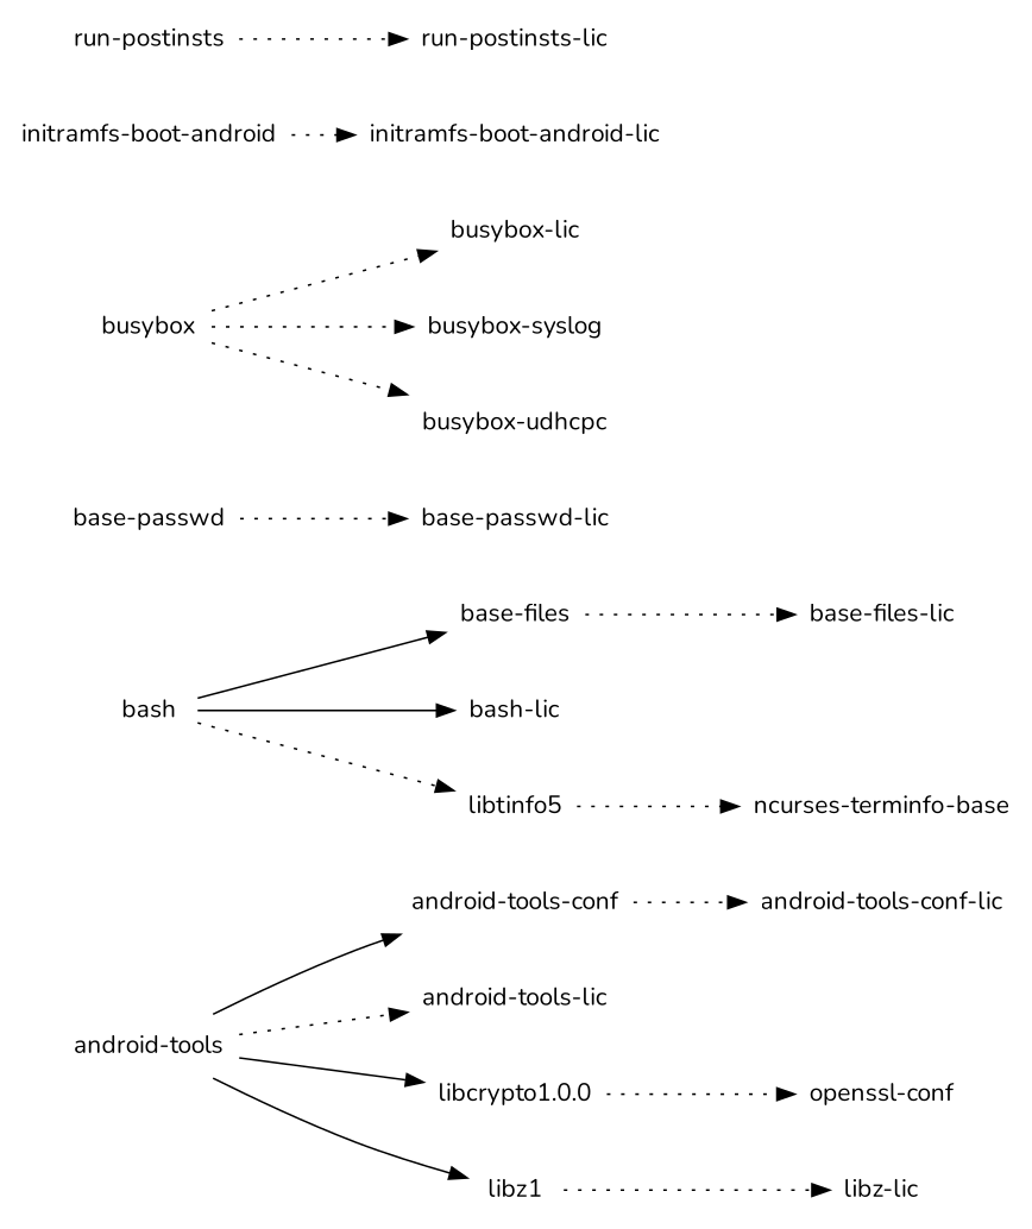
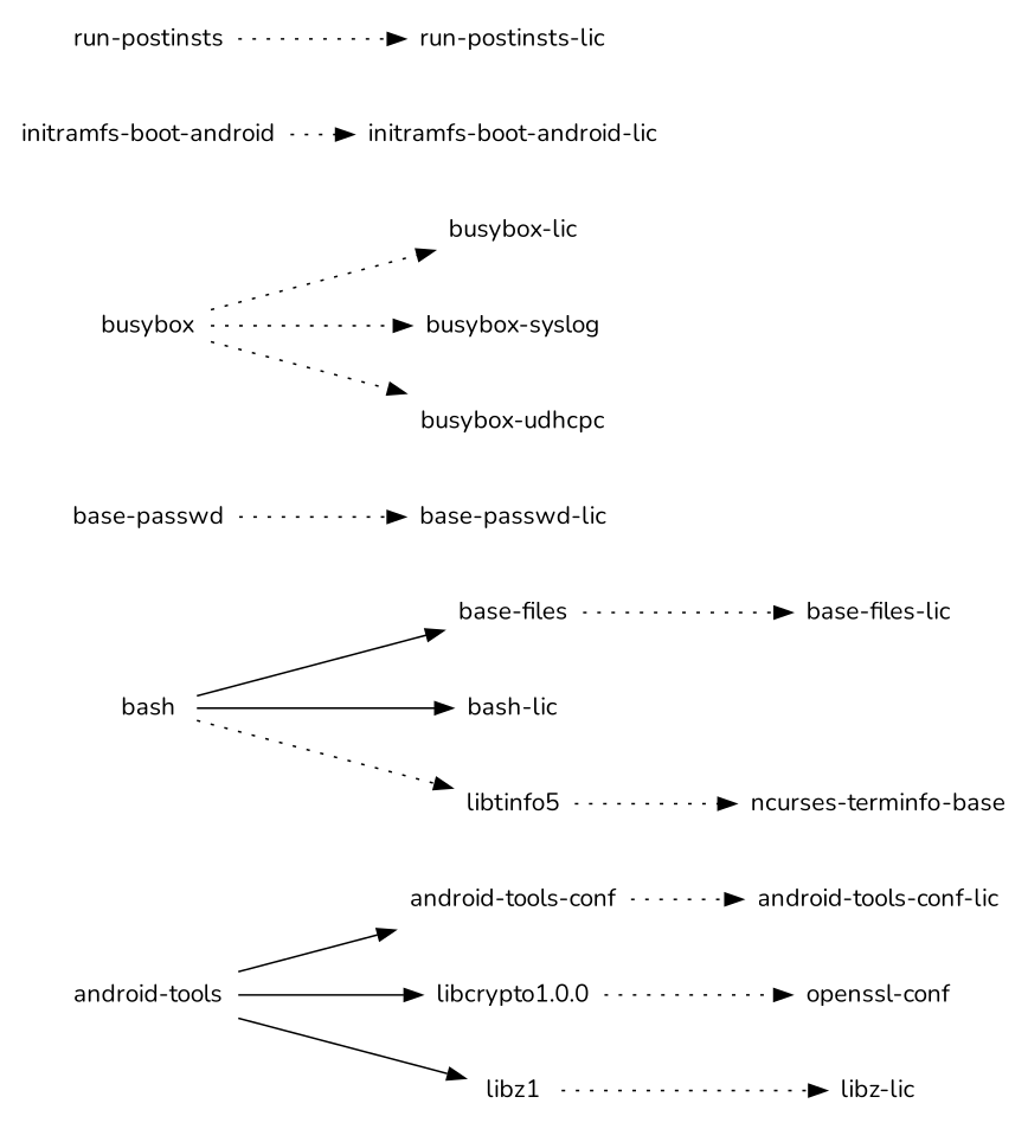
  digraph {
    fontname=Nunito
    rankdir=LR
    node [fontname=Nunito shape=plaintext]
    edge [fontname=Nunito style=dotted]
    "android-tools"
    "android-tools-conf"
-   "android-tools-lic"
    "libcrypto1.0.0"
    libz1
    "android-tools-conf-lic"
    "openssl-conf"
    "libz-lic"
    "base-files"
    "base-files-lic"
    "base-passwd"
    "base-passwd-lic"
    bash
    "bash-lic"
    libtinfo5
    "ncurses-terminfo-base"
    busybox
    "busybox-lic"
    "busybox-syslog"
    "busybox-udhcpc"
    "initramfs-boot-android"
    "initramfs-boot-android-lic"
    "run-postinsts"
    "run-postinsts-lic"
    "android-tools" -> "android-tools-conf" [style=""]
-   "android-tools" -> "android-tools-lic"
    "android-tools" -> "libcrypto1.0.0" [style=""]
    "android-tools" -> libz1 [style=""]
    "android-tools-conf" -> "android-tools-conf-lic"
    "libcrypto1.0.0" -> "openssl-conf"
    libz1 -> "libz-lic"
    "base-files" -> "base-files-lic"
    "base-passwd" -> "base-passwd-lic"
    bash -> "base-files" [style=""]
    bash -> "bash-lic" [style=solid]
    bash -> libtinfo5
    libtinfo5 -> "ncurses-terminfo-base"
    busybox -> "busybox-lic"
    busybox -> "busybox-syslog"
    busybox -> "busybox-udhcpc"
    "initramfs-boot-android" -> "initramfs-boot-android-lic"
    "run-postinsts" -> "run-postinsts-lic"
  }
